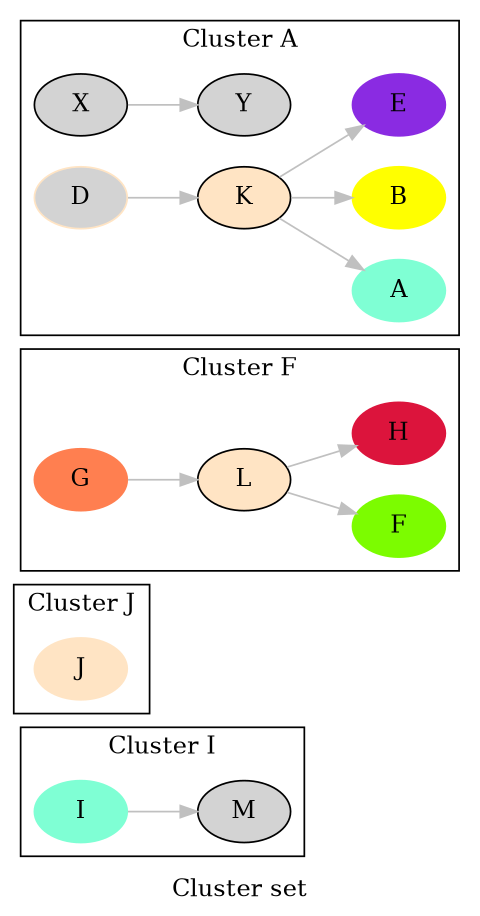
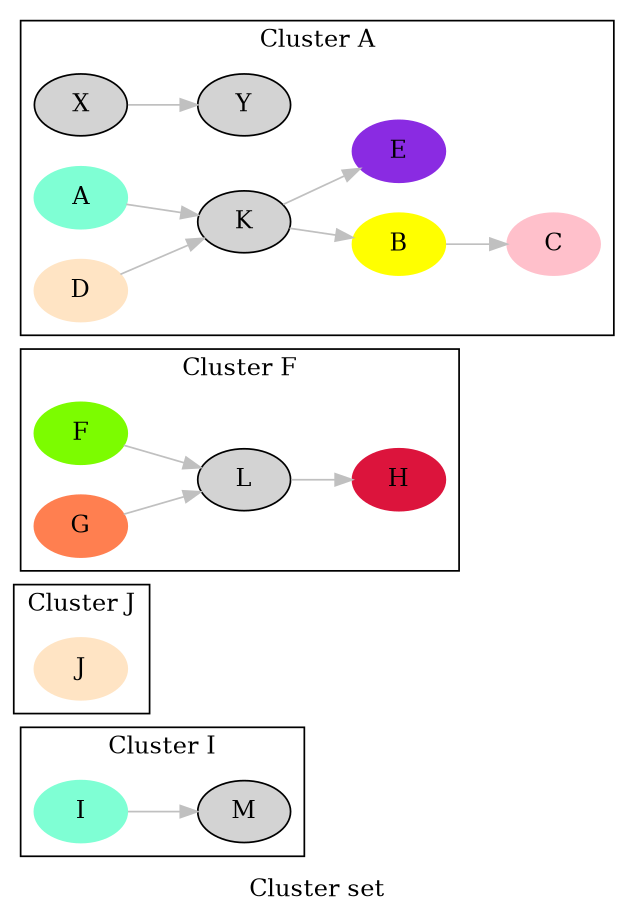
  digraph {
    label="Cluster set"
    rankdir=LR
    node [shape=oval style=filled]
    edge [color=grey]
    I [color=aquamarine]
    M
    J [color=bisque]
    F [color=lawngreen]
-   L [fillcolor=bisque]
+   L
    H [color=crimson]
    G [color=coral]
    A [color=aquamarine]
-   K [fillcolor=bisque]
+   K
    B [color=yellow]
    E [color=blueviolet]
+   C [color=pink]
    X
    Y
-   D [color=bisque fillcolor=lightgrey]
+   D [color=bisque]
    subgraph cluster_1 {
      label="Cluster I"
      I
      M
    }
    subgraph cluster_2 {
      label="Cluster J"
      J
    }
    subgraph cluster_3 {
      label="Cluster F"
      F
      L
      H
      G
    }
    subgraph cluster_4 {
      label="Cluster A"
      A
      K
      B
      E
+     C
      X
      Y
      D
    }
    I -> M
-   L -> F
+   F -> L
    L -> H
    G -> L
-   K -> A
+   A -> K
    K -> B
    K -> E
+   B -> C
    X -> Y
    D -> K
  }
